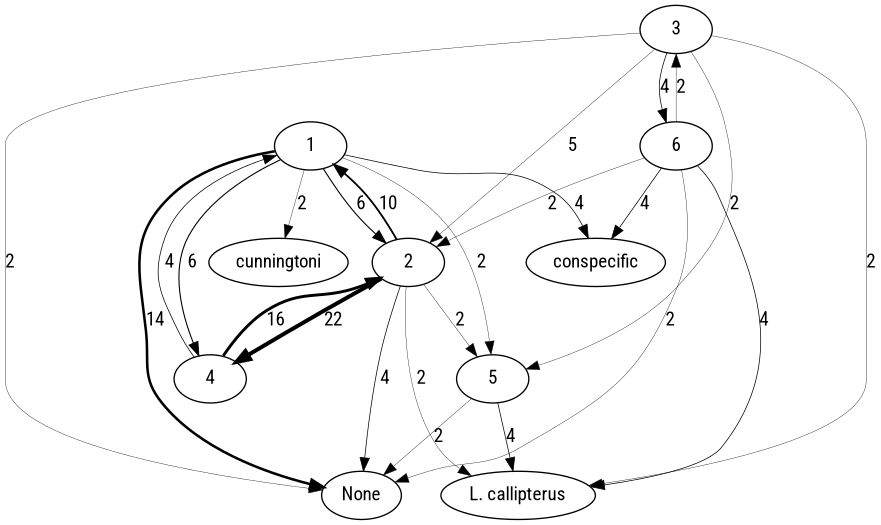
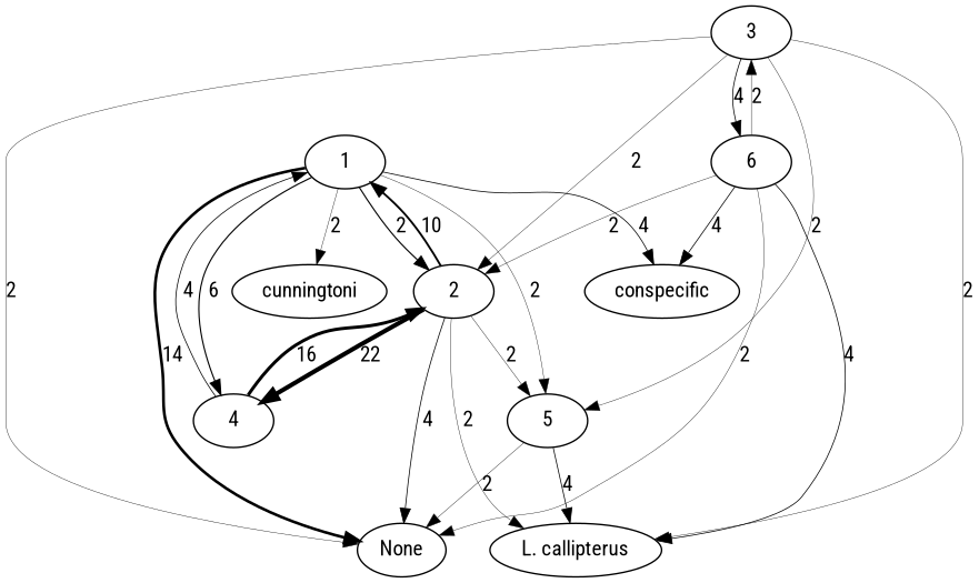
  strict digraph {
    fontname="Roboto Condensed"
    node [fontname="Roboto Condensed"]
    edge [fontname="Roboto Condensed" penwidth=0.2727272727272727]
    1
    2
    4
    5
    None
    conspecific
    cunningtoni
    "L. callipterus"
    3
    6
-   1 -> 2 [label=6 penwidth=0.8181818181818182]
+   1 -> 2 [label=2 penwidth=0.8181818181818182]
    1 -> 4 [label=6 penwidth=0.8181818181818182]
    1 -> 5 [label=2]
    1 -> None [label=14 penwidth=1.9090909090909092]
    1 -> conspecific [label=4 penwidth=0.5454545454545454]
    1 -> cunningtoni [label=2]
    2 -> 1 [label=10 penwidth=1.3636363636363635]
    2 -> 4 [label=22 penwidth=3.0]
    2 -> 5 [label=2]
    2 -> None [label=4 penwidth=0.5454545454545454]
    2 -> "L. callipterus" [label=2]
    4 -> 1 [label=4 penwidth=0.5454545454545454]
    4 -> 2 [label=16 penwidth=2.1818181818181817]
    5 -> None [label=2]
    5 -> "L. callipterus" [label=4 penwidth=0.5454545454545454]
-   3 -> 2 [label=5]
+   3 -> 2 [label=2]
    3 -> 5 [label=2]
    3 -> None [label=2]
    3 -> "L. callipterus" [label=2]
    3 -> 6 [label=4 penwidth=0.5454545454545454]
    6 -> 2 [label=2]
    6 -> None [label=2]
    6 -> conspecific [label=4 penwidth=0.5454545454545454]
    6 -> "L. callipterus" [label=4 penwidth=0.5454545454545454]
    6 -> 3 [label=2]
  }
